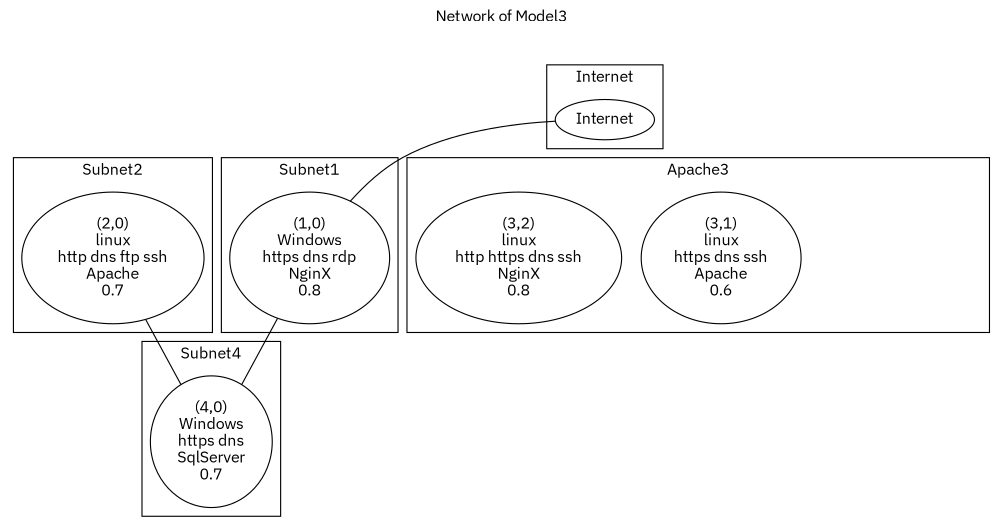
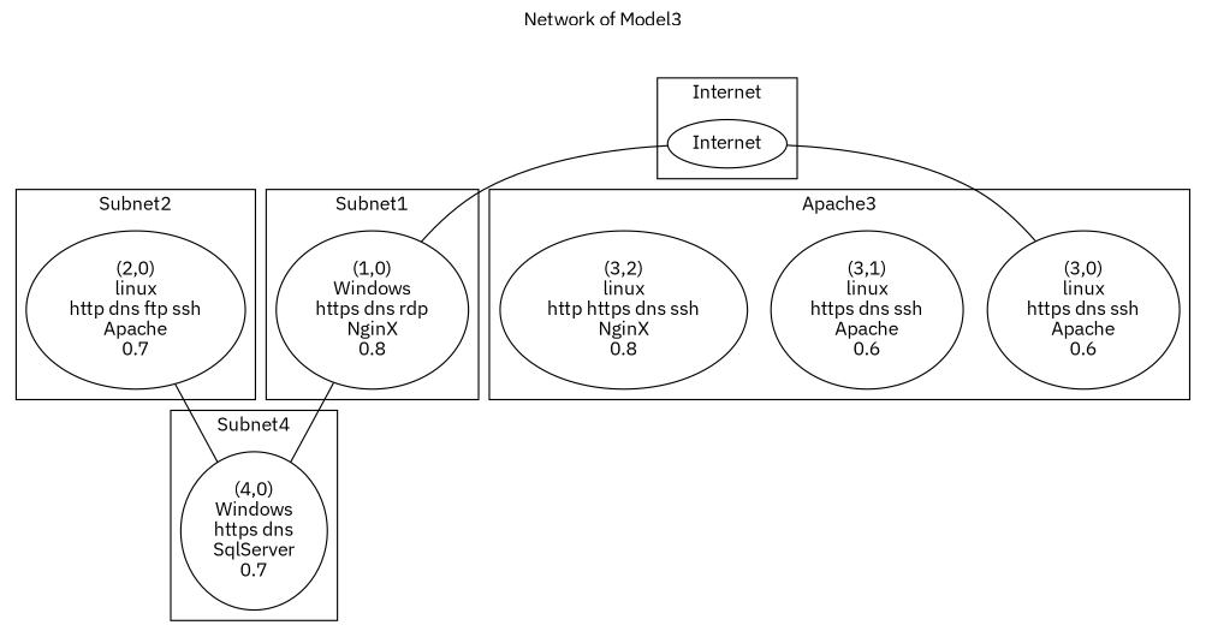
  graph {
    compound=true
    fontname="IBM Plex Sans"
    label="Network of Model3"
    labelloc=t
    rankdir=TB
    node [fontname="IBM Plex Sans"]
    edge [fontname="IBM Plex Sans"]
    n1 [label="(1,0)\nWindows\nhttps dns rdp\nNginX\n0.8"]
    Internet
    n3 [label="(2,0)\nlinux\nhttp dns ftp ssh\nApache\n0.7"]
+   n4 [label="(3,0)\nlinux\nhttps dns ssh\nApache\n0.6"]
    n5 [label="(3,1)\nlinux\nhttps dns ssh\nApache\n0.6"]
    n6 [label="(3,2)\nlinux\nhttp https dns ssh\nNginX\n0.8"]
    n7 [label="(4,0)\nWindows\nhttps dns\nSqlServer\n0.7"]
    subgraph cluster_1 {
      label=Subnet1
      n1
    }
    subgraph cluster_2 {
      label=Internet
      Internet
    }
    subgraph cluster_3 {
      label=Subnet2
      n3
    }
    subgraph cluster_4 {
      label=Apache3
+     n4
      n5
      n6
    }
    subgraph cluster_5 {
      label=Subnet4
      n7
    }
    n1 -- n7
    Internet -- n1
+   Internet -- n4
    n3 -- n7
  }
